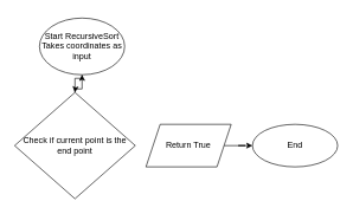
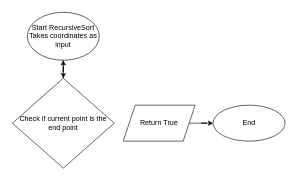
  <mxCell id="0" />
  <mxCell id="1" parent="0" />
  <mxCell id="2" value="" style="edgeStyle=orthogonalEdgeStyle;rounded=0;orthogonalLoop=1;jettySize=auto;html=1;" edge="1" parent="1" source="3"><mxGeometry relative="1" as="geometry"><mxPoint x="105" y="130" as="targetPoint" /></mxGeometry></mxCell>
- <mxCell id="3" value="Start RecursiveSort&lt;br&gt;Takes coordinates as input" style="ellipse;whiteSpace=wrap;html=1;" vertex="1" parent="1"><mxGeometry x="55" y="25" width="120" height="80" as="geometry" /></mxCell>
+ <mxCell id="3" value="Start RecursiveSort&lt;br&gt;Takes coordinates as input" style="ellipse;whiteSpace=wrap;html=1;" vertex="1" parent="1"><mxGeometry x="45" y="20" width="120" height="80" as="geometry" /></mxCell>
  <mxCell id="4" value="" style="edgeStyle=orthogonalEdgeStyle;rounded=0;orthogonalLoop=1;jettySize=auto;html=1;" edge="1" parent="1" source="5" target="3"><mxGeometry relative="1" as="geometry" /></mxCell>
  <mxCell id="5" value="&lt;span&gt;Check if current point is the end point&lt;/span&gt;" style="rhombus;whiteSpace=wrap;html=1;" vertex="1" parent="1"><mxGeometry x="20" y="130" width="170" height="150" as="geometry" /></mxCell>
  <mxCell id="6" value="" style="edgeStyle=orthogonalEdgeStyle;rounded=0;orthogonalLoop=1;jettySize=auto;html=1;" edge="1" parent="1" source="7" target="8"><mxGeometry relative="1" as="geometry" /></mxCell>
  <mxCell id="7" value="Return True" style="shape=parallelogram;perimeter=parallelogramPerimeter;whiteSpace=wrap;html=1;fixedSize=1;" vertex="1" parent="1"><mxGeometry x="205" y="175" width="120" height="60" as="geometry" /></mxCell>
  <mxCell id="8" value="End" style="ellipse;whiteSpace=wrap;html=1;" vertex="1" parent="1"><mxGeometry x="355" y="175" width="120" height="60" as="geometry" /></mxCell>
